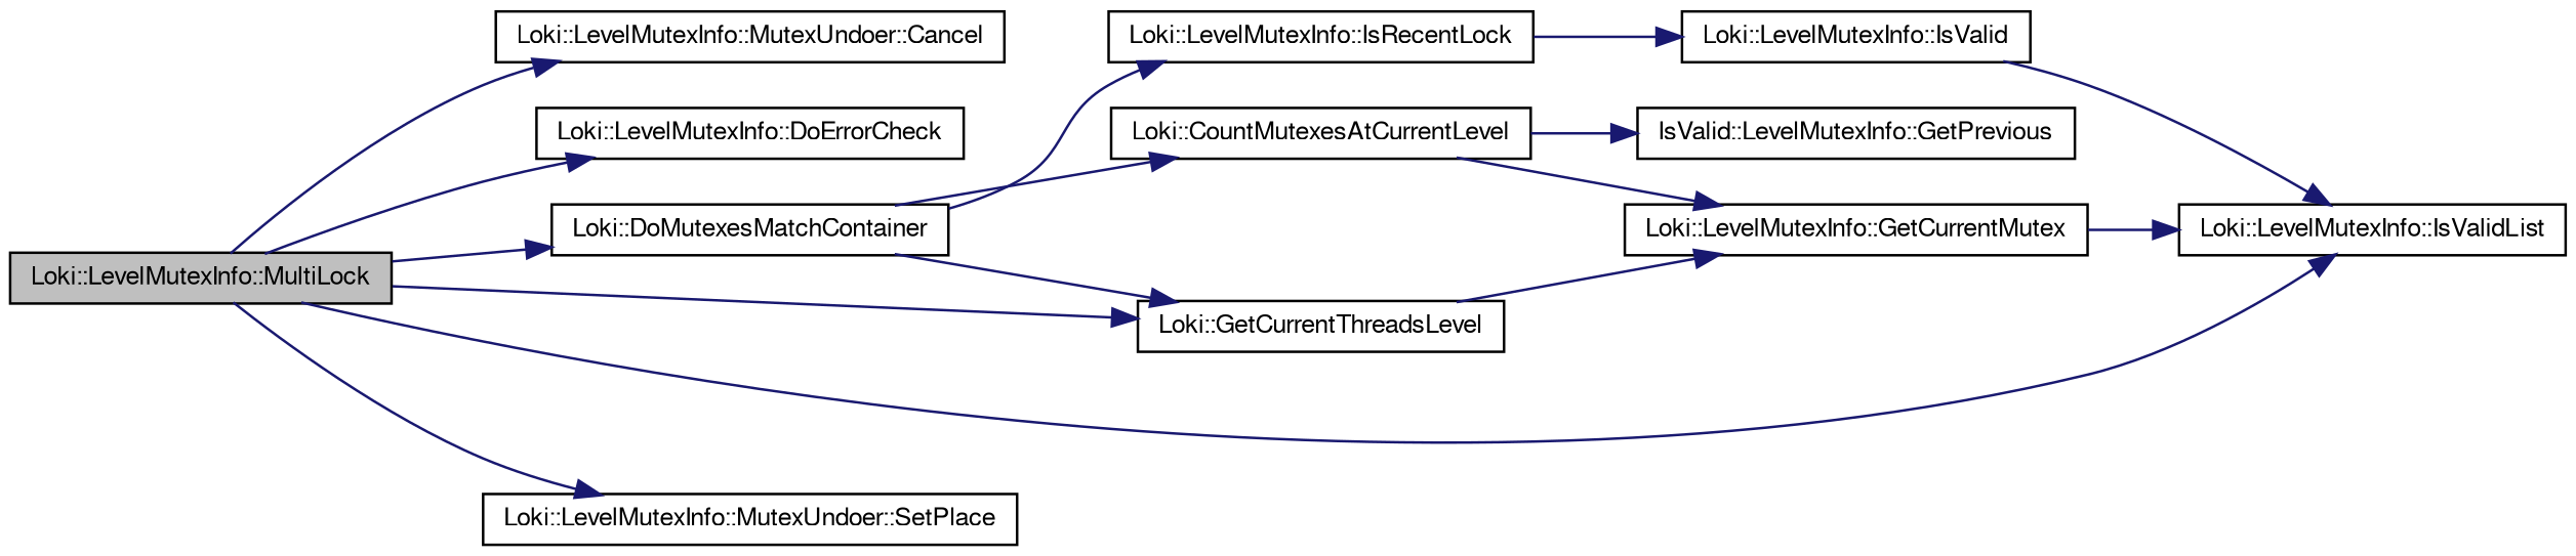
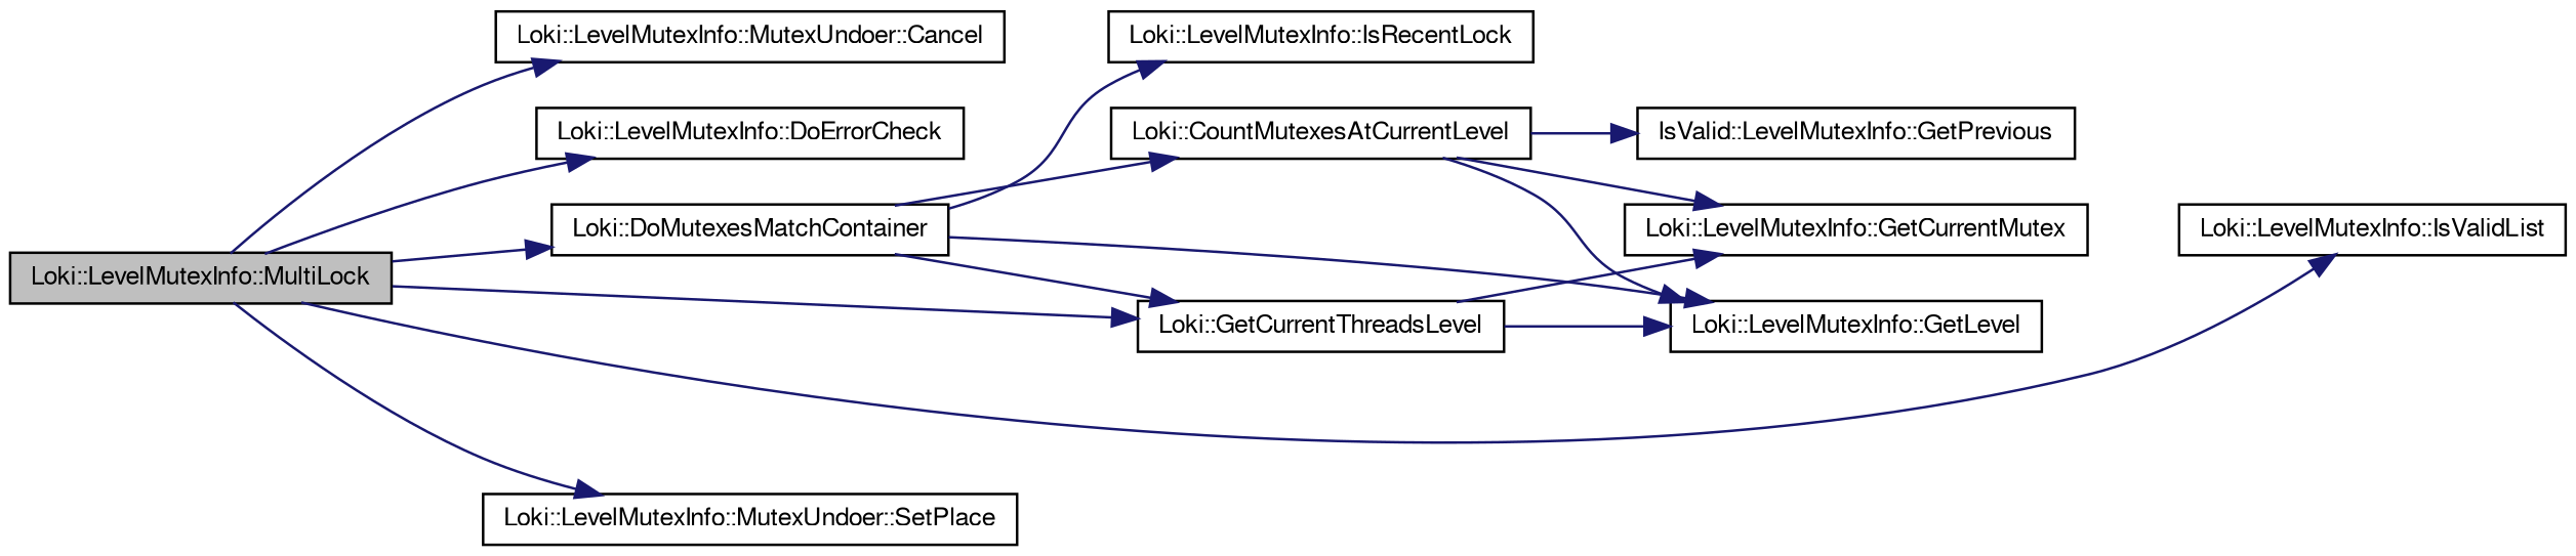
  digraph {
    rankdir=LR
    node [color=black fontname=FreeSans fontsize=10 shape=record]
    edge [color=midnightblue fontname=FreeSans fontsize=10 labelfontname=FreeSans labelfontsize=10 style=solid]
    n1 [fillcolor=grey75 fontcolor=black height=0.2 label="Loki::LevelMutexInfo::MultiLock" style=filled width=0.4]
    n2 [height=0.2 label="Loki::LevelMutexInfo::MutexUndoer::Cancel" width=0.4]
    n3 [height=0.2 label="Loki::LevelMutexInfo::DoErrorCheck" width=0.4]
    n4 [height=0.2 label="Loki::DoMutexesMatchContainer" width=0.4]
    n5 [height=0.2 label="Loki::LevelMutexInfo::IsValidList" width=0.4]
    n6 [height=0.2 label="Loki::GetCurrentThreadsLevel" width=0.4]
    n7 [height=0.2 label="Loki::LevelMutexInfo::MutexUndoer::SetPlace" width=0.4]
    n8 [height=0.2 label="Loki::CountMutexesAtCurrentLevel" width=0.4]
+   n9 [height=0.2 label="Loki::LevelMutexInfo::GetLevel" width=0.4]
    n10 [height=0.2 label="Loki::LevelMutexInfo::IsRecentLock" width=0.4]
    n11 [height=0.2 label="Loki::LevelMutexInfo::GetCurrentMutex" width=0.4]
    n12 [height=0.2 label="IsValid::LevelMutexInfo::GetPrevious" width=0.4]
-   n13 [height=0.2 label="Loki::LevelMutexInfo::IsValid" width=0.4]
    n1 -> n2
    n1 -> n3
    n1 -> n4
    n1 -> n5
    n1 -> n6
    n1 -> n7
    n4 -> n6
    n4 -> n8
+   n4 -> n9
    n4 -> n10
+   n6 -> n9
    n6 -> n11
+   n8 -> n9
    n8 -> n11
    n8 -> n12
-   n10 -> n13
-   n11 -> n5
-   n13 -> n5
  }
